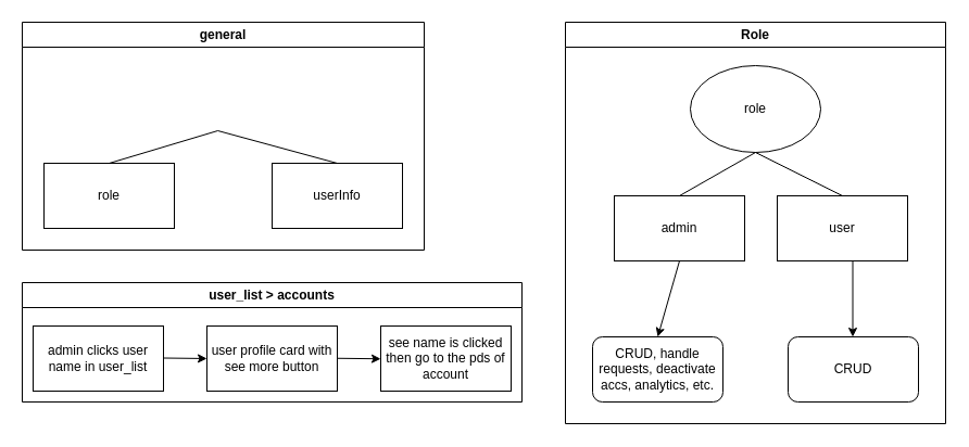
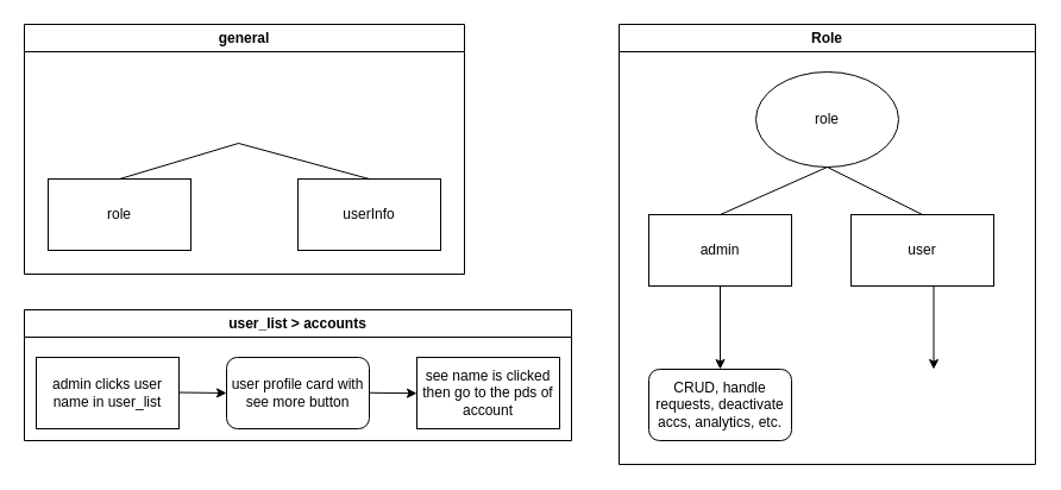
  <mxCell id="0" />
  <mxCell id="1" parent="0" />
  <mxCell id="2" value="Role" style="swimlane;whiteSpace=wrap;html=1;" vertex="1" parent="1"><mxGeometry x="520" y="20" width="350" height="370" as="geometry" /></mxCell>
  <mxCell id="3" value="role" style="ellipse;whiteSpace=wrap;html=1;" vertex="1" parent="2"><mxGeometry x="115" y="40" width="120" height="80" as="geometry" /></mxCell>
- <mxCell id="4" value="admin" style="rounded=0;whiteSpace=wrap;html=1;" vertex="1" parent="2"><mxGeometry x="45" y="160" width="120" height="60" as="geometry" /></mxCell>
+ <mxCell id="4" value="admin" style="rounded=0;whiteSpace=wrap;html=1;" vertex="1" parent="2"><mxGeometry x="25" y="160" width="120" height="60" as="geometry" /></mxCell>
  <mxCell id="5" value="user" style="rounded=0;whiteSpace=wrap;html=1;" vertex="1" parent="2"><mxGeometry x="195" y="160" width="120" height="60" as="geometry" /></mxCell>
  <mxCell id="6" value="" style="endArrow=none;html=1;rounded=0;exitX=0.5;exitY=0;exitDx=0;exitDy=0;entryX=0.5;entryY=1;entryDx=0;entryDy=0;" edge="1" parent="2" source="4" target="3"><mxGeometry width="50" height="50" relative="1" as="geometry"><mxPoint x="125" y="170" as="sourcePoint" /><mxPoint x="175" y="120" as="targetPoint" /></mxGeometry></mxCell>
  <mxCell id="7" value="" style="endArrow=none;html=1;rounded=0;exitX=0.5;exitY=0;exitDx=0;exitDy=0;" edge="1" parent="2" source="5"><mxGeometry width="50" height="50" relative="1" as="geometry"><mxPoint x="125" y="170" as="sourcePoint" /><mxPoint x="175" y="120" as="targetPoint" /></mxGeometry></mxCell>
  <mxCell id="8" value="CRUD, handle requests, deactivate accs, analytics, etc." style="rounded=1;whiteSpace=wrap;html=1;" vertex="1" parent="2"><mxGeometry x="25" y="290" width="120" height="60" as="geometry" /></mxCell>
  <mxCell id="9" value="" style="endArrow=classic;html=1;rounded=0;exitX=0.5;exitY=1;exitDx=0;exitDy=0;entryX=0.5;entryY=0;entryDx=0;entryDy=0;" edge="1" parent="2" source="4" target="8"><mxGeometry width="50" height="50" relative="1" as="geometry"><mxPoint x="-35" y="310" as="sourcePoint" /><mxPoint x="15" y="260" as="targetPoint" /></mxGeometry></mxCell>
- <mxCell id="10" value="CRUD" style="rounded=1;whiteSpace=wrap;html=1;" vertex="1" parent="2"><mxGeometry x="205" y="290" width="120" height="60" as="geometry" /></mxCell>
  <mxCell id="11" value="" style="endArrow=classic;html=1;rounded=0;exitX=0.5;exitY=1;exitDx=0;exitDy=0;entryX=0.5;entryY=0;entryDx=0;entryDy=0;" edge="1" parent="2"><mxGeometry width="50" height="50" relative="1" as="geometry"><mxPoint x="264.5" y="220" as="sourcePoint" /><mxPoint x="264.5" y="290" as="targetPoint" /></mxGeometry></mxCell>
  <mxCell id="12" value="general" style="swimlane;whiteSpace=wrap;html=1;" vertex="1" parent="1"><mxGeometry x="20" y="20" width="370" height="210" as="geometry" /></mxCell>
  <mxCell id="13" value="role" style="rounded=0;whiteSpace=wrap;html=1;" vertex="1" parent="12"><mxGeometry x="20" y="130" width="120" height="60" as="geometry" /></mxCell>
  <mxCell id="14" value="userInfo" style="rounded=0;whiteSpace=wrap;html=1;" vertex="1" parent="12"><mxGeometry x="230" y="130" width="120" height="60" as="geometry" /></mxCell>
  <mxCell id="15" value="" style="endArrow=none;html=1;rounded=0;exitX=0.5;exitY=0;exitDx=0;exitDy=0;" edge="1" parent="12" source="13"><mxGeometry width="50" height="50" relative="1" as="geometry"><mxPoint x="130" y="150" as="sourcePoint" /><mxPoint x="180" y="100" as="targetPoint" /></mxGeometry></mxCell>
  <mxCell id="16" value="" style="endArrow=none;html=1;rounded=0;exitX=0.5;exitY=0;exitDx=0;exitDy=0;" edge="1" parent="12" source="14"><mxGeometry width="50" height="50" relative="1" as="geometry"><mxPoint x="130" y="150" as="sourcePoint" /><mxPoint x="180" y="100" as="targetPoint" /></mxGeometry></mxCell>
  <mxCell id="17" value="user_list &amp;gt; accounts" style="swimlane;whiteSpace=wrap;html=1;" vertex="1" parent="1"><mxGeometry x="20" y="260" width="460" height="110" as="geometry"><mxRectangle x="10" y="250" width="150" height="30" as="alternateBounds" /></mxGeometry></mxCell>
  <mxCell id="18" value="admin clicks user name in user_list" style="rounded=0;whiteSpace=wrap;html=1;" vertex="1" parent="17"><mxGeometry x="10" y="40" width="120" height="60" as="geometry" /></mxCell>
  <mxCell id="19" value="" style="endArrow=classic;html=1;rounded=0;" edge="1" parent="17"><mxGeometry width="50" height="50" relative="1" as="geometry"><mxPoint x="130" y="69.5" as="sourcePoint" /><mxPoint x="170" y="70" as="targetPoint" /></mxGeometry></mxCell>
- <mxCell id="20" value="user profile card with see more button" style="rounded=0;whiteSpace=wrap;html=1;" vertex="1" parent="17"><mxGeometry x="170" y="40" width="120" height="60" as="geometry" /></mxCell>
+ <mxCell id="20" value="user profile card with see more button" style="whiteSpace=wrap;html=1;rounded=1;" vertex="1" parent="17"><mxGeometry x="170" y="40" width="120" height="60" as="geometry" /></mxCell>
  <mxCell id="21" value="see name is clicked then go to the pds of account" style="rounded=0;whiteSpace=wrap;html=1;" vertex="1" parent="17"><mxGeometry x="330" y="40" width="120" height="60" as="geometry" /></mxCell>
  <mxCell id="22" value="" style="endArrow=classic;html=1;rounded=0;" edge="1" parent="17"><mxGeometry width="50" height="50" relative="1" as="geometry"><mxPoint x="290" y="69.75" as="sourcePoint" /><mxPoint x="330" y="70.25" as="targetPoint" /></mxGeometry></mxCell>
